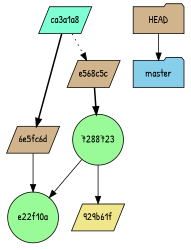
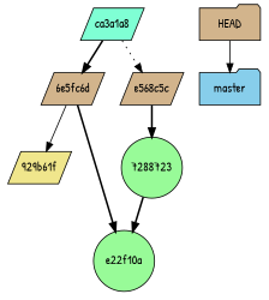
  digraph {
    fontname="Patrick Hand"
    node [fillcolor=tan fixedsize=true fontname="Patrick Hand" shape=parallelogram style=filled]
    edge [fontname="Patrick Hand" style=solid]
    n1 [fillcolor=khaki label="929b61f" width=0.95]
    n2 [fillcolor=palegreen label=e22f10a shape=circle width=0.95]
    n3 [label="6e5fc6d" width=0.95]
    n4 [fillcolor=palegreen label=7288723 shape=circle width=0.95]
    n5 [fillcolor=aquamarine label=ca3a1a8 width=0.95]
    n6 [label=e568c5c width=0.95]
    n7 [fillcolor=skyblue label=master shape=folder width=0.95]
    n8 [label=HEAD shape=folder width=0.95]
-   n4 -> n1
-   n3 -> n2
-   n4 -> n2
+   n3 -> n1
+   n3 -> n2 [style=bold]
+   n4 -> n2 [style=bold]
    n5 -> n3 [style=bold]
    n5 -> n6 [style=dotted]
    n6 -> n4 [style=bold]
    n8 -> n7
  }
